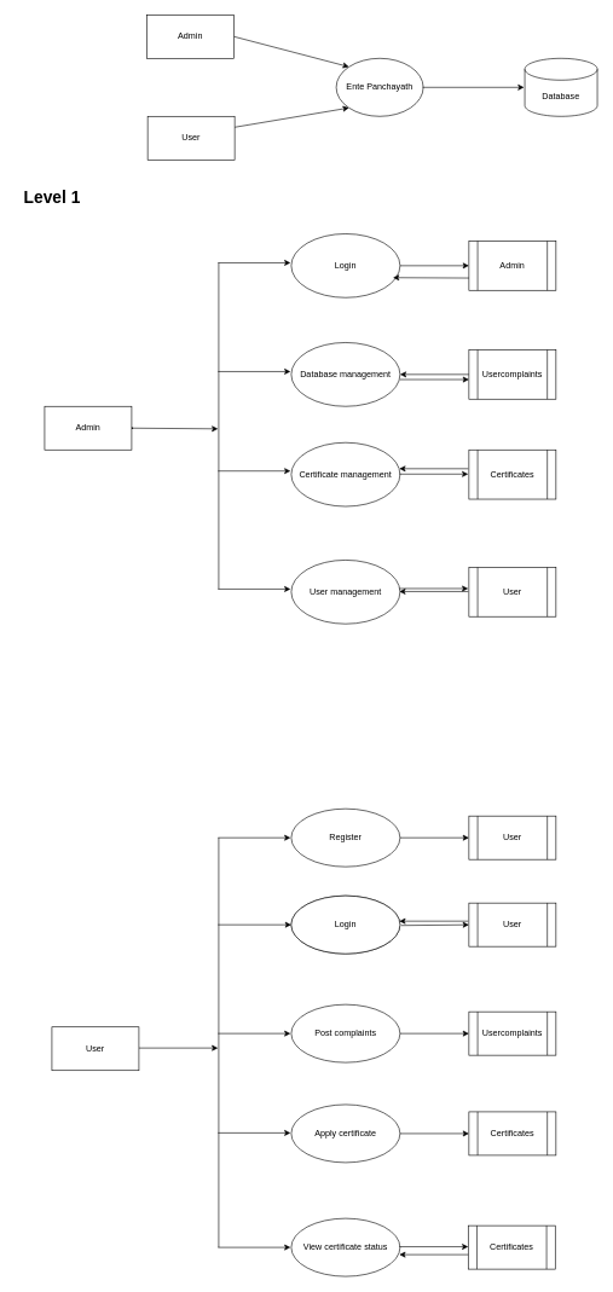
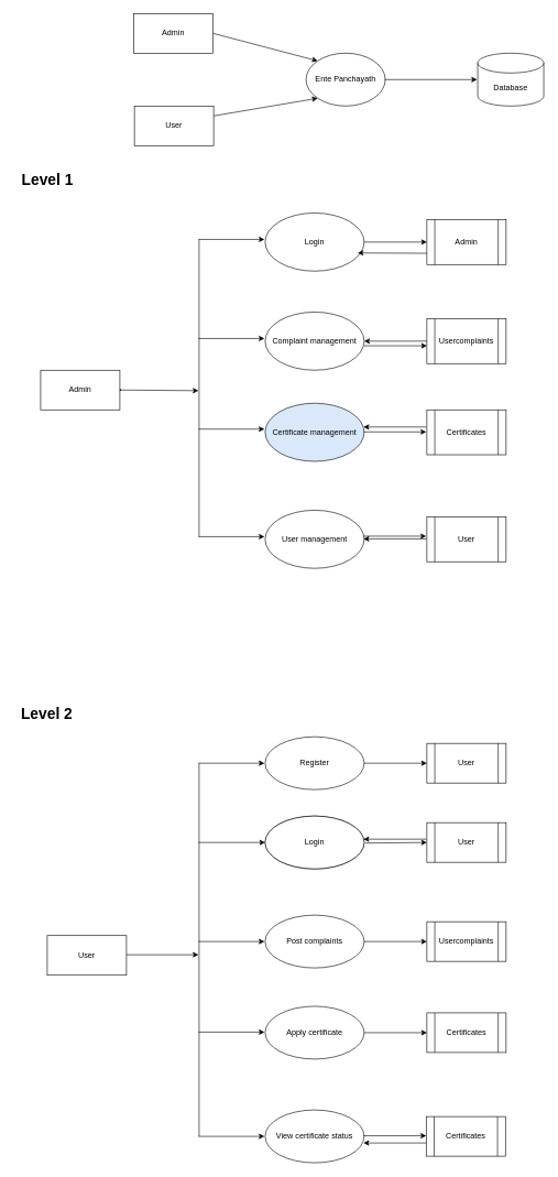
  <mxCell id="0" />
  <mxCell id="1" parent="0" />
  <mxCell id="2" style="edgeStyle=none;html=1;exitX=1;exitY=0.5;exitDx=0;exitDy=0;entryX=0;entryY=0;entryDx=0;entryDy=0;" parent="1" source="3" target="6" edge="1"><mxGeometry relative="1" as="geometry" /></mxCell>
  <mxCell id="3" value="Admin" style="rounded=0;whiteSpace=wrap;html=1;flipH=0;" parent="1" vertex="1"><mxGeometry x="202" y="20" width="120" height="60" as="geometry" /></mxCell>
  <mxCell id="4" style="edgeStyle=none;html=1;exitX=1;exitY=0.25;exitDx=0;exitDy=0;entryX=0;entryY=1;entryDx=0;entryDy=0;" parent="1" source="5" target="6" edge="1"><mxGeometry relative="1" as="geometry" /></mxCell>
  <mxCell id="5" value="User" style="rounded=0;whiteSpace=wrap;html=1;flipH=0;" parent="1" vertex="1"><mxGeometry x="203" y="160" width="120" height="60" as="geometry" /></mxCell>
  <mxCell id="6" value="Ente Panchayath" style="ellipse;whiteSpace=wrap;html=1;flipH=0;" parent="1" vertex="1"><mxGeometry x="463" y="80" width="120" height="80" as="geometry" /></mxCell>
  <mxCell id="7" value="" style="endArrow=classic;html=1;" parent="1" edge="1"><mxGeometry width="50" height="50" relative="1" as="geometry"><mxPoint x="582" y="120" as="sourcePoint" /><mxPoint x="722" y="120" as="targetPoint" /></mxGeometry></mxCell>
  <mxCell id="8" value="Database" style="shape=cylinder3;whiteSpace=wrap;html=1;boundedLbl=1;backgroundOutline=1;size=15;flipH=0;" parent="1" vertex="1"><mxGeometry x="723" y="80" width="100" height="80" as="geometry" /></mxCell>
  <mxCell id="9" style="edgeStyle=none;html=1;exitX=1;exitY=0.5;exitDx=0;exitDy=0;" parent="1" source="11" edge="1"><mxGeometry relative="1" as="geometry"><mxPoint x="184" y="590" as="targetPoint" /></mxGeometry></mxCell>
  <mxCell id="10" style="edgeStyle=none;html=1;exitX=1;exitY=0.5;exitDx=0;exitDy=0;" parent="1" source="11" edge="1"><mxGeometry relative="1" as="geometry"><mxPoint x="300" y="591" as="targetPoint" /></mxGeometry></mxCell>
  <mxCell id="11" value="Admin" style="rounded=0;whiteSpace=wrap;html=1;flipH=0;" parent="1" vertex="1"><mxGeometry x="61" y="560" width="120" height="60" as="geometry" /></mxCell>
  <mxCell id="12" value="" style="endArrow=none;html=1;" parent="1" edge="1"><mxGeometry width="50" height="50" relative="1" as="geometry"><mxPoint x="301" y="812" as="sourcePoint" /><mxPoint x="301" y="362" as="targetPoint" /></mxGeometry></mxCell>
  <mxCell id="13" value="" style="endArrow=classic;html=1;" parent="1" edge="1"><mxGeometry width="50" height="50" relative="1" as="geometry"><mxPoint x="300" y="362" as="sourcePoint" /><mxPoint x="400" y="362" as="targetPoint" /></mxGeometry></mxCell>
  <mxCell id="14" value="" style="endArrow=classic;html=1;" parent="1" edge="1"><mxGeometry width="50" height="50" relative="1" as="geometry"><mxPoint x="300" y="512" as="sourcePoint" /><mxPoint x="400" y="512" as="targetPoint" /></mxGeometry></mxCell>
  <mxCell id="15" value="" style="edgeStyle=none;html=1;" parent="1" source="16" target="21" edge="1"><mxGeometry relative="1" as="geometry" /></mxCell>
  <mxCell id="16" value="Login" style="ellipse;whiteSpace=wrap;html=1;flipH=0;" parent="1" vertex="1"><mxGeometry x="401" y="322" width="150" height="88" as="geometry" /></mxCell>
  <mxCell id="17" value="" style="edgeStyle=none;html=1;entryX=1;entryY=0.5;entryDx=0;entryDy=0;exitX=0;exitY=0.5;exitDx=0;exitDy=0;" parent="1" source="22" target="18" edge="1"><mxGeometry relative="1" as="geometry"><mxPoint x="640" y="516" as="sourcePoint" /></mxGeometry></mxCell>
- <mxCell id="18" value="Database management" style="ellipse;whiteSpace=wrap;html=1;flipH=0;" parent="1" vertex="1"><mxGeometry x="401" y="472" width="150" height="88" as="geometry" /></mxCell>
- <mxCell id="19" value="Certificate management" style="ellipse;whiteSpace=wrap;html=1;flipH=0;" parent="1" vertex="1"><mxGeometry x="401" y="610" width="150" height="88" as="geometry" /></mxCell>
+ <mxCell id="18" value="Complaint management" style="ellipse;whiteSpace=wrap;html=1;flipH=0;" parent="1" vertex="1"><mxGeometry x="401" y="472" width="150" height="88" as="geometry" /></mxCell>
+ <mxCell id="19" value="Certificate management" style="ellipse;whiteSpace=wrap;html=1;flipH=0;fillColor=#dae8fc;" parent="1" vertex="1"><mxGeometry x="401" y="610" width="150" height="88" as="geometry" /></mxCell>
  <mxCell id="20" value="" style="endArrow=classic;html=1;" parent="1" edge="1"><mxGeometry width="50" height="50" relative="1" as="geometry"><mxPoint x="300" y="649.17" as="sourcePoint" /><mxPoint x="400" y="649.17" as="targetPoint" /></mxGeometry></mxCell>
  <mxCell id="21" value="Admin" style="shape=process;whiteSpace=wrap;html=1;backgroundOutline=1;flipH=0;" parent="1" vertex="1"><mxGeometry x="646" y="332" width="120" height="68" as="geometry" /></mxCell>
  <mxCell id="22" value="Usercomplaints" style="shape=process;whiteSpace=wrap;html=1;backgroundOutline=1;flipH=0;" parent="1" vertex="1"><mxGeometry x="646" y="482" width="120" height="68" as="geometry" /></mxCell>
  <mxCell id="23" value="Certificates" style="shape=process;whiteSpace=wrap;html=1;backgroundOutline=1;flipH=0;" parent="1" vertex="1"><mxGeometry x="646" y="620" width="120" height="68" as="geometry" /></mxCell>
  <mxCell id="24" value="" style="endArrow=classic;html=1;" parent="1" edge="1"><mxGeometry width="50" height="50" relative="1" as="geometry"><mxPoint x="300" y="812" as="sourcePoint" /><mxPoint x="400" y="812" as="targetPoint" /></mxGeometry></mxCell>
  <mxCell id="25" value="User management" style="ellipse;whiteSpace=wrap;html=1;flipH=0;" parent="1" vertex="1"><mxGeometry x="401" y="772" width="150" height="88" as="geometry" /></mxCell>
  <mxCell id="26" value="" style="edgeStyle=none;html=1;" parent="1" edge="1"><mxGeometry relative="1" as="geometry"><mxPoint x="550" y="811.29" as="sourcePoint" /><mxPoint x="645" y="811.29" as="targetPoint" /></mxGeometry></mxCell>
  <mxCell id="27" value="User" style="shape=process;whiteSpace=wrap;html=1;backgroundOutline=1;flipH=0;" parent="1" vertex="1"><mxGeometry x="646" y="782" width="120" height="68" as="geometry" /></mxCell>
  <mxCell id="28" style="edgeStyle=none;html=1;exitX=1;exitY=0.5;exitDx=0;exitDy=0;" parent="1" edge="1"><mxGeometry relative="1" as="geometry"><mxPoint x="300" y="1445" as="targetPoint" /><mxPoint x="191" y="1445" as="sourcePoint" /></mxGeometry></mxCell>
  <mxCell id="29" value="User" style="rounded=0;whiteSpace=wrap;html=1;flipH=0;" parent="1" vertex="1"><mxGeometry x="71" y="1416" width="120" height="60" as="geometry" /></mxCell>
  <mxCell id="30" value="" style="endArrow=none;html=1;" parent="1" edge="1"><mxGeometry width="50" height="50" relative="1" as="geometry"><mxPoint x="301" y="1720" as="sourcePoint" /><mxPoint x="301" y="1155" as="targetPoint" /></mxGeometry></mxCell>
  <mxCell id="31" value="" style="endArrow=classic;html=1;" parent="1" edge="1"><mxGeometry width="50" height="50" relative="1" as="geometry"><mxPoint x="300" y="1155" as="sourcePoint" /><mxPoint x="400" y="1155" as="targetPoint" /></mxGeometry></mxCell>
  <mxCell id="32" value="" style="endArrow=classic;html=1;" parent="1" edge="1"><mxGeometry width="50" height="50" relative="1" as="geometry"><mxPoint x="300" y="1425" as="sourcePoint" /><mxPoint x="400" y="1425" as="targetPoint" /></mxGeometry></mxCell>
  <mxCell id="33" value="" style="edgeStyle=none;html=1;" parent="1" target="39" edge="1"><mxGeometry relative="1" as="geometry"><mxPoint x="649" y="1275" as="sourcePoint" /></mxGeometry></mxCell>
  <mxCell id="34" value="" style="edgeStyle=none;html=1;" parent="1" source="35" target="40" edge="1"><mxGeometry relative="1" as="geometry" /></mxCell>
  <mxCell id="35" value="Post complaints" style="ellipse;whiteSpace=wrap;html=1;flipH=0;" parent="1" vertex="1"><mxGeometry x="401" y="1385" width="150" height="80" as="geometry" /></mxCell>
  <mxCell id="36" value="" style="edgeStyle=none;html=1;" parent="1" source="37" target="41" edge="1"><mxGeometry relative="1" as="geometry" /></mxCell>
  <mxCell id="37" value="Apply certificate" style="ellipse;whiteSpace=wrap;html=1;flipH=0;" parent="1" vertex="1"><mxGeometry x="401" y="1523" width="150" height="80" as="geometry" /></mxCell>
  <mxCell id="38" value="" style="endArrow=classic;html=1;" parent="1" edge="1"><mxGeometry width="50" height="50" relative="1" as="geometry"><mxPoint x="300" y="1720" as="sourcePoint" /><mxPoint x="400" y="1720" as="targetPoint" /></mxGeometry></mxCell>
  <mxCell id="39" value="User" style="shape=process;whiteSpace=wrap;html=1;backgroundOutline=1;flipH=0;" parent="1" vertex="1"><mxGeometry x="646" y="1245" width="120" height="60" as="geometry" /></mxCell>
  <mxCell id="40" value="Usercomplaints" style="shape=process;whiteSpace=wrap;html=1;backgroundOutline=1;flipH=0;" parent="1" vertex="1"><mxGeometry x="646" y="1395" width="120" height="60" as="geometry" /></mxCell>
  <mxCell id="41" value="Certificates" style="shape=process;whiteSpace=wrap;html=1;backgroundOutline=1;flipH=0;" parent="1" vertex="1"><mxGeometry x="646" y="1533" width="120" height="60" as="geometry" /></mxCell>
  <mxCell id="42" value="Login" style="ellipse;whiteSpace=wrap;html=1;flipH=0;" parent="1" vertex="1"><mxGeometry x="401" y="1235" width="150" height="80" as="geometry" /></mxCell>
  <mxCell id="43" value="" style="endArrow=classic;html=1;exitX=0.015;exitY=0.649;exitDx=0;exitDy=0;exitPerimeter=0;entryX=0;entryY=0.5;entryDx=0;entryDy=0;" parent="1" target="39" edge="1"><mxGeometry width="50" height="50" relative="1" as="geometry"><mxPoint x="552.8" y="1275.94" as="sourcePoint" /><mxPoint x="640" y="1277" as="targetPoint" /></mxGeometry></mxCell>
  <mxCell id="44" value="Login" style="ellipse;whiteSpace=wrap;html=1;flipH=0;" parent="1" vertex="1"><mxGeometry x="401" y="1235" width="150" height="80" as="geometry" /></mxCell>
  <mxCell id="45" value="" style="edgeStyle=none;html=1;" parent="1" source="46" target="47" edge="1"><mxGeometry relative="1" as="geometry" /></mxCell>
  <mxCell id="46" value="Register" style="ellipse;whiteSpace=wrap;html=1;flipH=0;" parent="1" vertex="1"><mxGeometry x="401" y="1115" width="150" height="80" as="geometry" /></mxCell>
  <mxCell id="47" value="User" style="shape=process;whiteSpace=wrap;html=1;backgroundOutline=1;flipH=0;" parent="1" vertex="1"><mxGeometry x="646" y="1125" width="120" height="60" as="geometry" /></mxCell>
  <mxCell id="48" value="" style="endArrow=classic;html=1;entryX=0;entryY=0.5;entryDx=0;entryDy=0;" parent="1" target="44" edge="1"><mxGeometry width="50" height="50" relative="1" as="geometry"><mxPoint x="300" y="1275" as="sourcePoint" /><mxPoint x="360" y="1325" as="targetPoint" /><Array as="points"><mxPoint x="400" y="1275" /></Array></mxGeometry></mxCell>
  <mxCell id="49" style="edgeStyle=none;html=1;exitX=0;exitY=0.75;exitDx=0;exitDy=0;entryX=0.935;entryY=0.687;entryDx=0;entryDy=0;entryPerimeter=0;" parent="1" source="21" target="16" edge="1"><mxGeometry relative="1" as="geometry"><mxPoint x="419.5" y="377" as="targetPoint" /></mxGeometry></mxCell>
  <mxCell id="50" value="&lt;font style=&quot;font-size: 23px;&quot;&gt;&lt;b&gt;Level 1&lt;/b&gt;&lt;/font&gt;" style="text;html=1;align=center;verticalAlign=middle;resizable=0;points=[];autosize=1;strokeColor=none;fillColor=none;flipH=0;" parent="1" vertex="1"><mxGeometry x="21" y="252" width="100" height="40" as="geometry" /></mxCell>
+ <mxCell id="51" value="&lt;font style=&quot;font-size: 23px;&quot;&gt;&lt;b&gt;Level 2&lt;/b&gt;&lt;/font&gt;" style="text;html=1;align=center;verticalAlign=middle;resizable=0;points=[];autosize=1;strokeColor=none;fillColor=none;flipH=0;" parent="1" vertex="1"><mxGeometry x="20" y="1060" width="100" height="40" as="geometry" /></mxCell>
  <mxCell id="52" value="View certificate status" style="ellipse;whiteSpace=wrap;html=1;flipH=0;" parent="1" vertex="1"><mxGeometry x="401" y="1680" width="150" height="80" as="geometry" /></mxCell>
  <mxCell id="53" value="" style="endArrow=classic;html=1;" parent="1" edge="1"><mxGeometry width="50" height="50" relative="1" as="geometry"><mxPoint x="300" y="1562.09" as="sourcePoint" /><mxPoint x="400" y="1562.09" as="targetPoint" /></mxGeometry></mxCell>
  <mxCell id="54" value="" style="edgeStyle=none;html=1;" parent="1" edge="1"><mxGeometry relative="1" as="geometry"><mxPoint x="550" y="1719.09" as="sourcePoint" /><mxPoint x="645" y="1719.09" as="targetPoint" /></mxGeometry></mxCell>
  <mxCell id="55" value="Certificates" style="shape=process;whiteSpace=wrap;html=1;backgroundOutline=1;flipH=0;" parent="1" vertex="1"><mxGeometry x="645" y="1690" width="120" height="60" as="geometry" /></mxCell>
  <mxCell id="56" value="" style="edgeStyle=none;html=1;" edge="1" parent="1"><mxGeometry relative="1" as="geometry"><mxPoint x="551" y="523" as="sourcePoint" /><mxPoint x="646" y="523" as="targetPoint" /></mxGeometry></mxCell>
  <mxCell id="57" value="" style="edgeStyle=none;html=1;" edge="1" parent="1"><mxGeometry relative="1" as="geometry"><mxPoint x="550" y="653.41" as="sourcePoint" /><mxPoint x="645" y="653.41" as="targetPoint" /></mxGeometry></mxCell>
  <mxCell id="58" value="" style="edgeStyle=none;html=1;entryX=1;entryY=0.5;entryDx=0;entryDy=0;exitX=0;exitY=0.5;exitDx=0;exitDy=0;" edge="1" parent="1"><mxGeometry relative="1" as="geometry"><mxPoint x="645" y="646" as="sourcePoint" /><mxPoint x="550" y="646" as="targetPoint" /></mxGeometry></mxCell>
  <mxCell id="59" value="" style="edgeStyle=none;html=1;entryX=1;entryY=0.5;entryDx=0;entryDy=0;exitX=0;exitY=0.5;exitDx=0;exitDy=0;" edge="1" parent="1"><mxGeometry relative="1" as="geometry"><mxPoint x="645" y="815.38" as="sourcePoint" /><mxPoint x="550" y="815.38" as="targetPoint" /></mxGeometry></mxCell>
  <mxCell id="60" value="" style="edgeStyle=none;html=1;entryX=1;entryY=0.5;entryDx=0;entryDy=0;exitX=0;exitY=0.5;exitDx=0;exitDy=0;" edge="1" parent="1"><mxGeometry relative="1" as="geometry"><mxPoint x="645" y="1270" as="sourcePoint" /><mxPoint x="550" y="1270" as="targetPoint" /></mxGeometry></mxCell>
  <mxCell id="61" value="" style="edgeStyle=none;html=1;entryX=1;entryY=0.5;entryDx=0;entryDy=0;exitX=0;exitY=0.5;exitDx=0;exitDy=0;" edge="1" parent="1"><mxGeometry relative="1" as="geometry"><mxPoint x="645" y="1730" as="sourcePoint" /><mxPoint x="550" y="1730" as="targetPoint" /></mxGeometry></mxCell>
